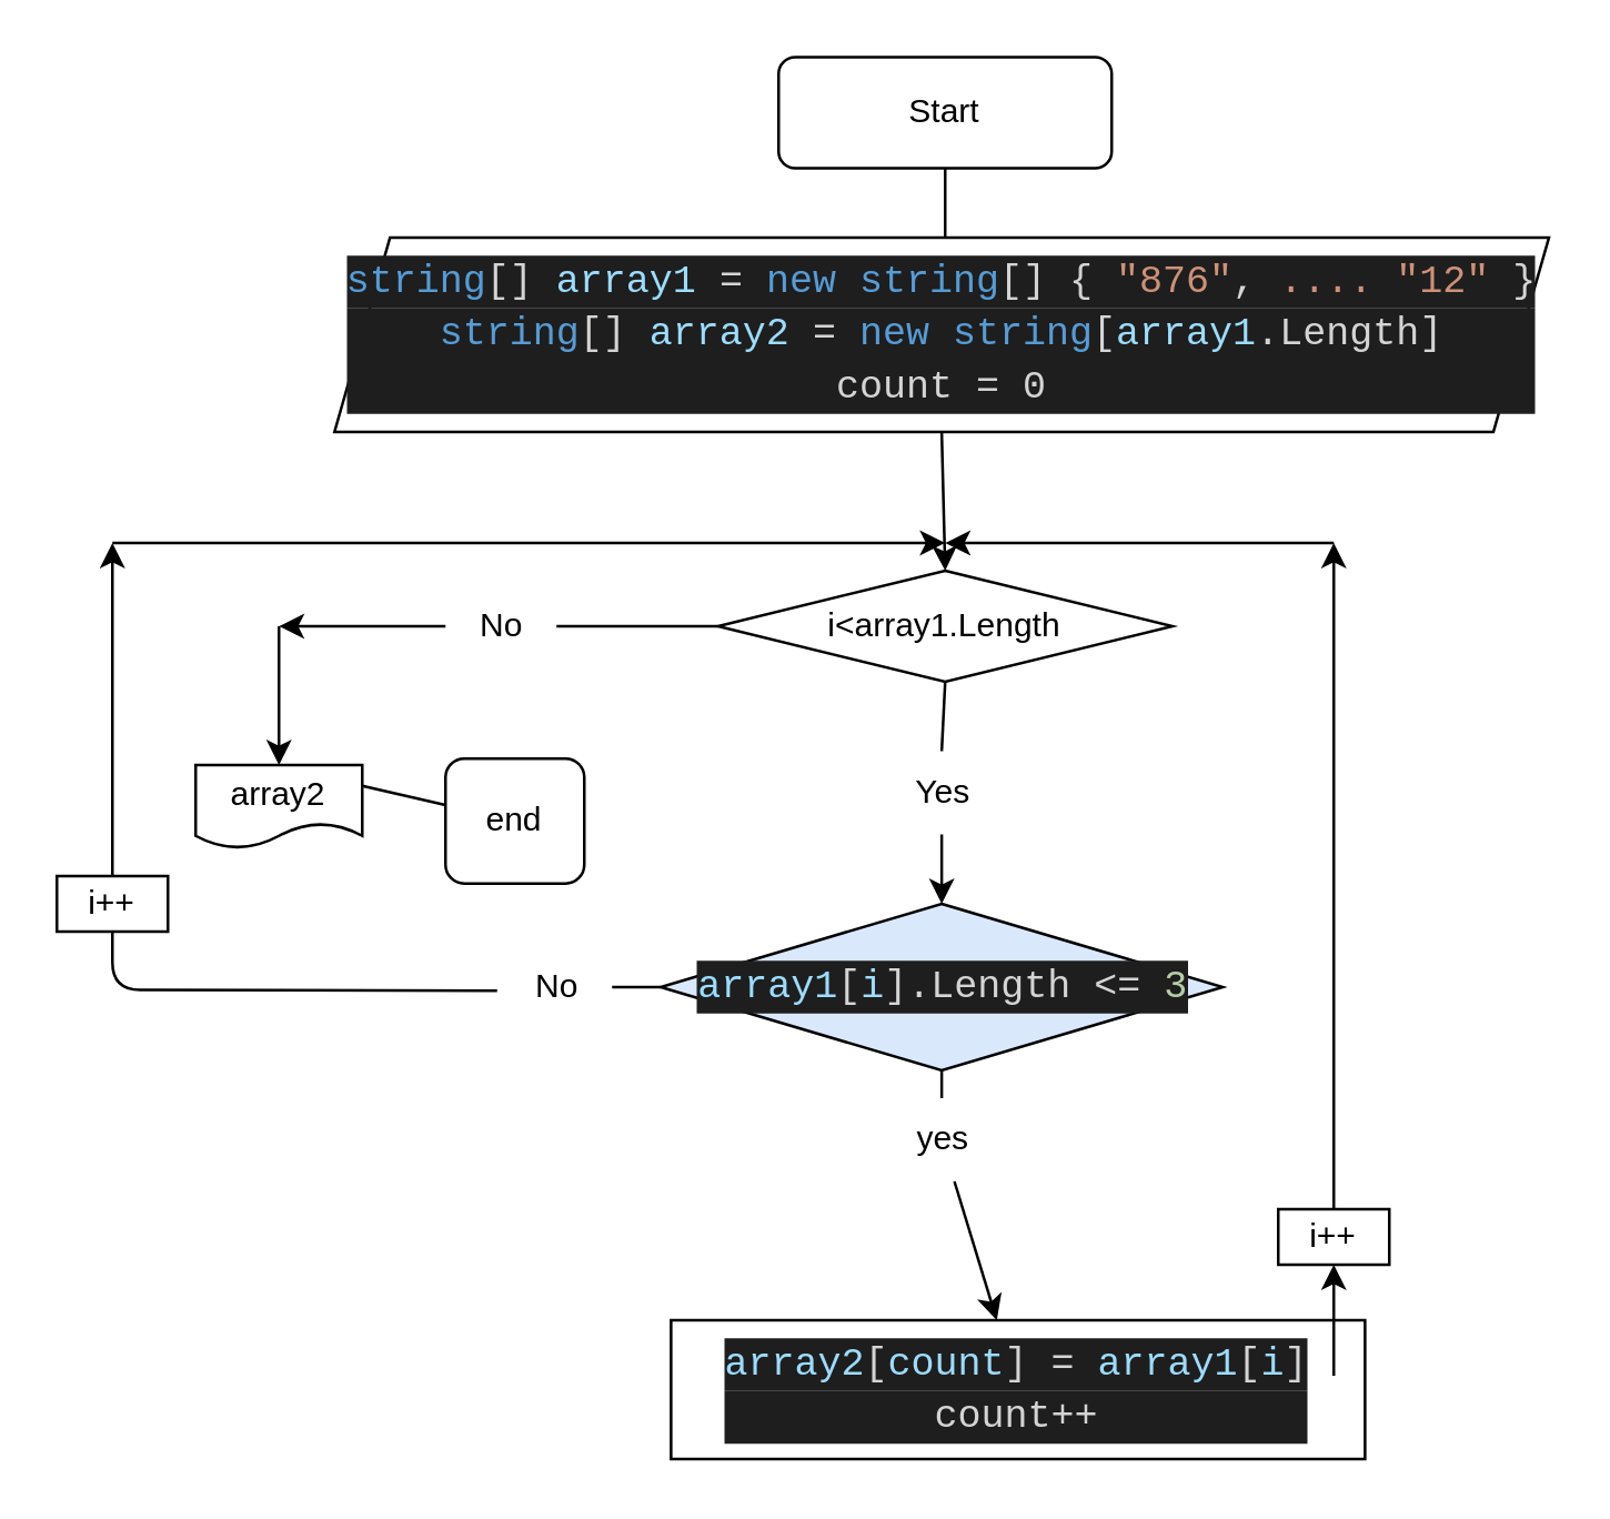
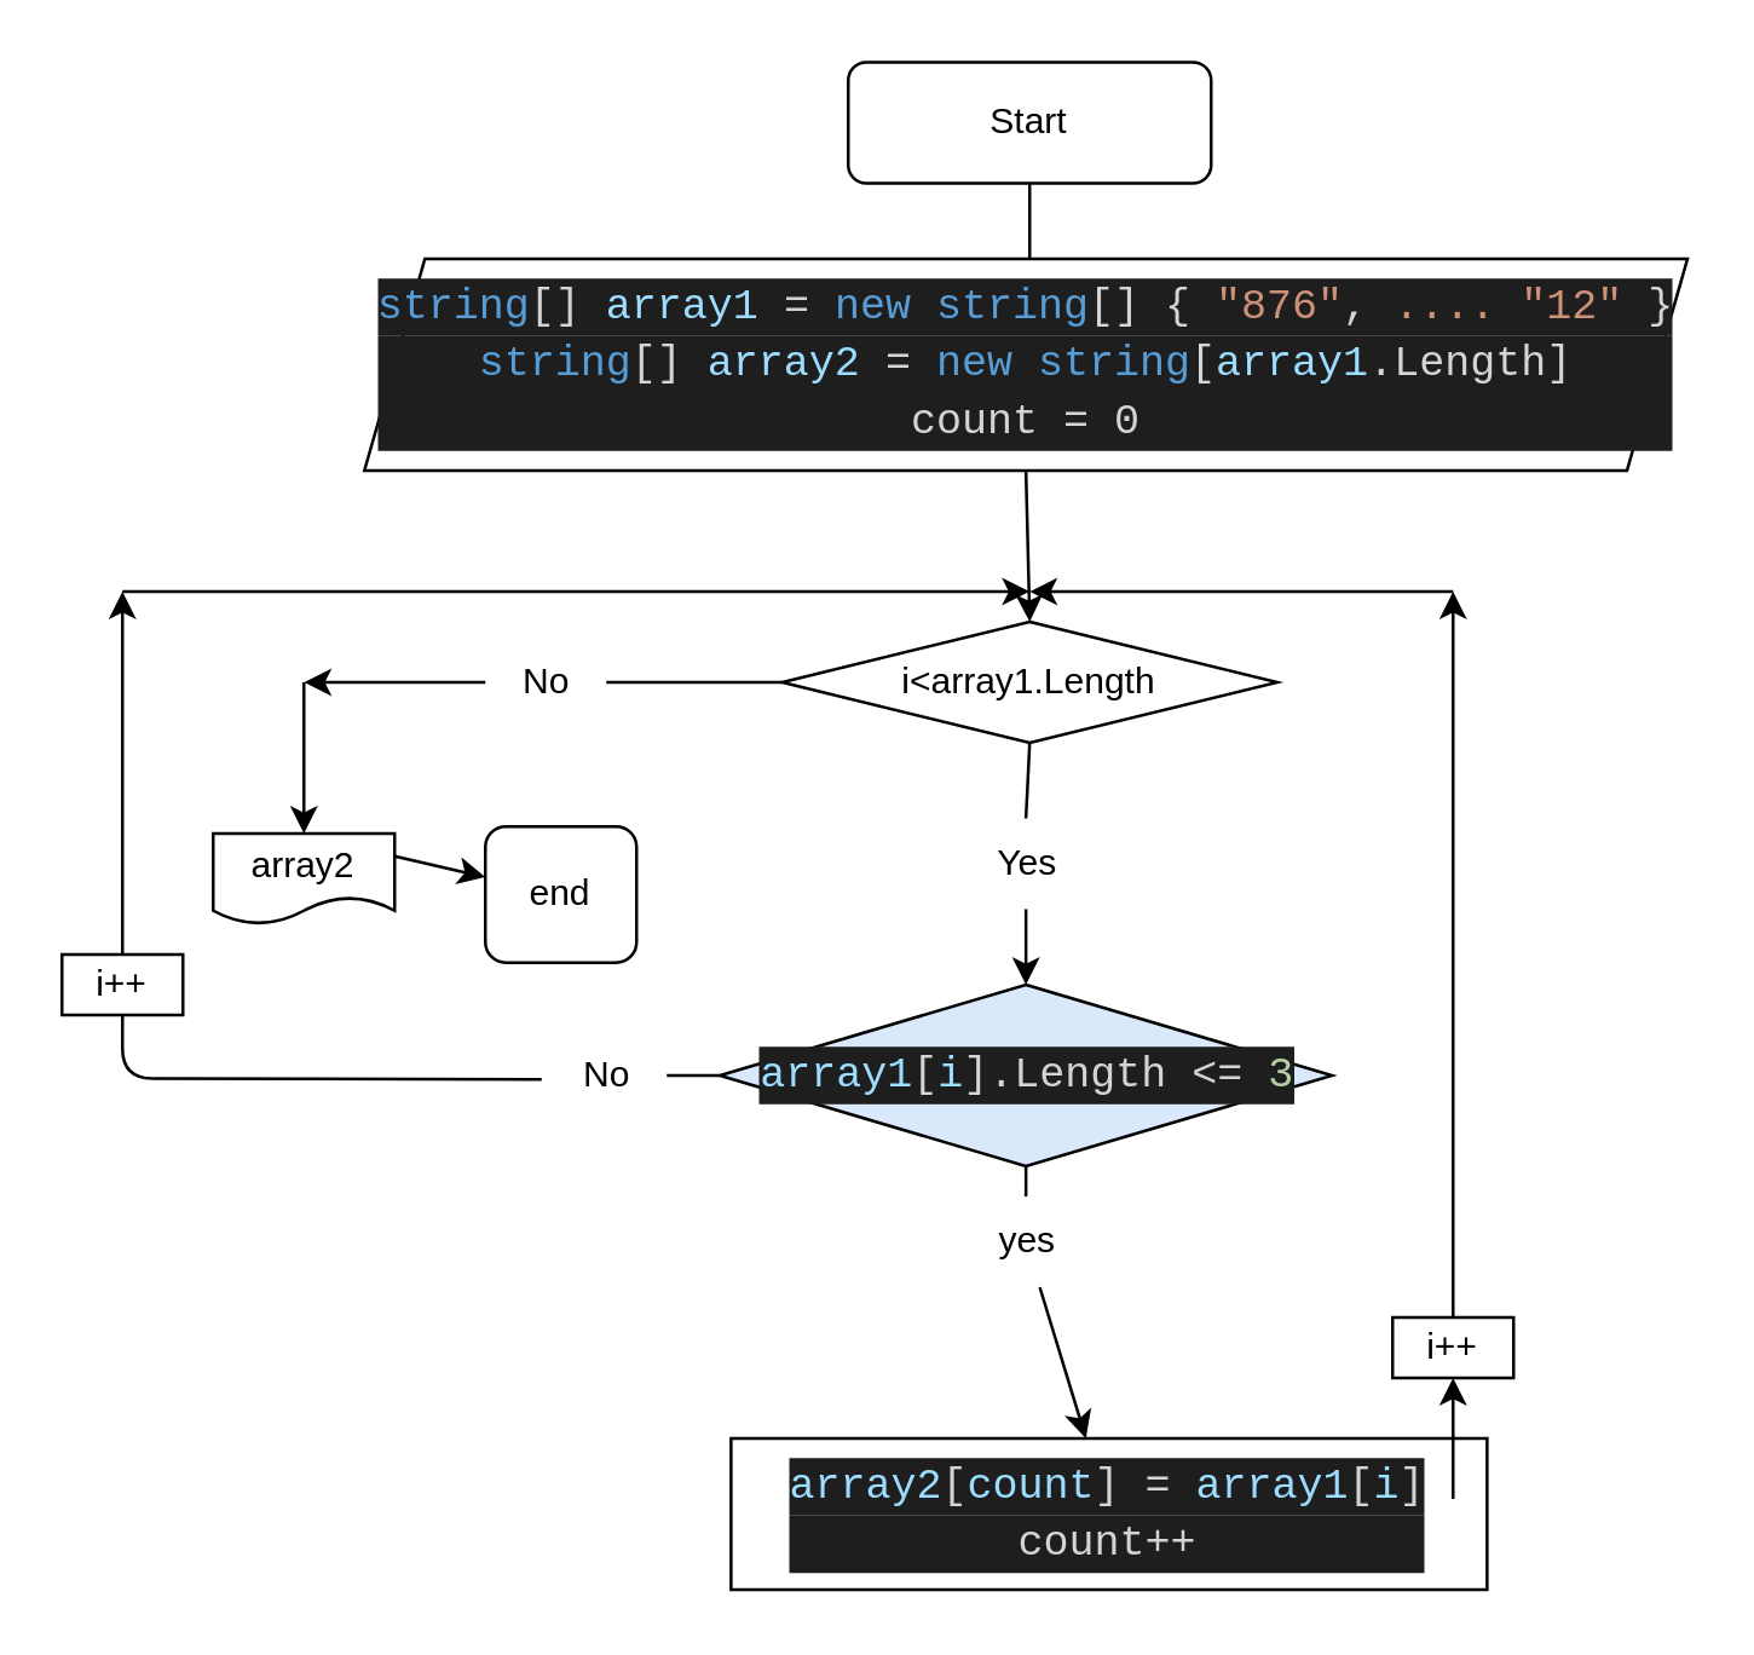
  <mxCell id="0" />
  <mxCell id="1" parent="0" />
  <mxCell id="2" style="edgeStyle=none;html=1;exitX=0.5;exitY=1;exitDx=0;exitDy=0;" edge="1" parent="1" source="3"><mxGeometry relative="1" as="geometry"><mxPoint x="340" y="115" as="targetPoint" /></mxGeometry></mxCell>
  <mxCell id="3" value="Start" style="rounded=1;whiteSpace=wrap;html=1;" vertex="1" parent="1"><mxGeometry x="280" y="20" width="120" height="40" as="geometry" /></mxCell>
  <mxCell id="4" style="edgeStyle=none;html=1;exitX=0.5;exitY=1;exitDx=0;exitDy=0;entryX=0.5;entryY=0;entryDx=0;entryDy=0;" edge="1" parent="1" source="5" target="19"><mxGeometry relative="1" as="geometry"><mxPoint x="339" y="175" as="targetPoint" /></mxGeometry></mxCell>
  <mxCell id="5" value="&lt;div style=&quot;background-color: rgb(30, 30, 30); font-family: Consolas, &amp;quot;Courier New&amp;quot;, monospace; font-size: 14px; line-height: 19px;&quot;&gt;&lt;span style=&quot;color: rgb(212, 212, 212);&quot;&gt;&lt;span style=&quot;color: #569cd6;&quot;&gt;string&lt;/span&gt;[] &lt;span style=&quot;color: #9cdcfe;&quot;&gt;array1&lt;/span&gt; = &lt;span style=&quot;color: #569cd6;&quot;&gt;new&lt;/span&gt; &lt;span style=&quot;color: #569cd6;&quot;&gt;string&lt;/span&gt;[] { &lt;span style=&quot;color: #ce9178;&quot;&gt;&quot;876&quot;&lt;/span&gt;, &lt;/span&gt;&lt;font color=&quot;#ce9178&quot;&gt;....&lt;/font&gt;&lt;font color=&quot;#d4d4d4&quot;&gt;&amp;nbsp;&lt;/font&gt;&lt;span style=&quot;color: rgb(206, 145, 120);&quot;&gt;&quot;12&quot;&lt;/span&gt;&lt;font color=&quot;#d4d4d4&quot;&gt; }&lt;/font&gt;&lt;/div&gt;&lt;div style=&quot;background-color: rgb(30, 30, 30); font-family: Consolas, &amp;quot;Courier New&amp;quot;, monospace; font-size: 14px; line-height: 19px;&quot;&gt;&lt;div style=&quot;color: rgb(212, 212, 212); line-height: 19px;&quot;&gt;&lt;span style=&quot;color: #569cd6;&quot;&gt;string&lt;/span&gt;[] &lt;span style=&quot;color: #9cdcfe;&quot;&gt;array2&lt;/span&gt; = &lt;span style=&quot;color: #569cd6;&quot;&gt;new&lt;/span&gt; &lt;span style=&quot;color: #569cd6;&quot;&gt;string&lt;/span&gt;[&lt;span style=&quot;color: #9cdcfe;&quot;&gt;array1&lt;/span&gt;.Length]&lt;/div&gt;&lt;div style=&quot;color: rgb(212, 212, 212); line-height: 19px;&quot;&gt;count = 0&lt;/div&gt;&lt;/div&gt;" style="shape=parallelogram;perimeter=parallelogramPerimeter;whiteSpace=wrap;html=1;fixedSize=1;" vertex="1" parent="1"><mxGeometry x="120" y="85" width="437.5" height="70" as="geometry" /></mxCell>
  <mxCell id="6" style="edgeStyle=none;html=1;startArrow=none;" edge="1" parent="1" source="11" target="13"><mxGeometry relative="1" as="geometry"><mxPoint x="340" y="385" as="targetPoint" /></mxGeometry></mxCell>
  <mxCell id="7" value="&lt;div style=&quot;color: rgb(212, 212, 212); background-color: rgb(30, 30, 30); font-family: Consolas, &amp;quot;Courier New&amp;quot;, monospace; font-size: 14px; line-height: 19px;&quot;&gt;&lt;span style=&quot;color: #9cdcfe;&quot;&gt;array1&lt;/span&gt;[&lt;span style=&quot;color: #9cdcfe;&quot;&gt;i&lt;/span&gt;].Length &amp;lt;= &lt;span style=&quot;color: #b5cea8;&quot;&gt;3&lt;/span&gt;&lt;/div&gt;" style="rhombus;whiteSpace=wrap;html=1;fillColor=#dae8fc;" vertex="1" parent="1"><mxGeometry x="237.5" y="325" width="202.5" height="60" as="geometry" /></mxCell>
  <mxCell id="8" value="" style="edgeStyle=none;html=1;exitX=0;exitY=0.5;exitDx=0;exitDy=0;endArrow=none;" edge="1" parent="1" source="7" target="9"><mxGeometry relative="1" as="geometry"><mxPoint x="180" y="245" as="targetPoint" /><mxPoint x="237.5" y="245" as="sourcePoint" /></mxGeometry></mxCell>
  <mxCell id="9" value="No" style="text;html=1;align=center;verticalAlign=middle;resizable=0;points=[];autosize=1;strokeColor=none;fillColor=none;" vertex="1" parent="1"><mxGeometry x="180" y="340" width="40" height="30" as="geometry" /></mxCell>
  <mxCell id="10" value="" style="edgeStyle=none;html=1;exitX=0.5;exitY=1;exitDx=0;exitDy=0;endArrow=none;" edge="1" parent="1" source="7" target="11"><mxGeometry relative="1" as="geometry"><mxPoint x="500" y="245" as="targetPoint" /><mxPoint x="440" y="245" as="sourcePoint" /></mxGeometry></mxCell>
  <mxCell id="11" value="yes" style="text;html=1;align=center;verticalAlign=middle;resizable=0;points=[];autosize=1;strokeColor=none;fillColor=none;" vertex="1" parent="1"><mxGeometry x="318.75" y="395" width="40" height="30" as="geometry" /></mxCell>
  <mxCell id="12" style="edgeStyle=none;html=1;exitX=1;exitY=0.5;exitDx=0;exitDy=0;" edge="1" parent="1" source="13"><mxGeometry relative="1" as="geometry"><mxPoint x="480" y="495" as="targetPoint" /></mxGeometry></mxCell>
  <mxCell id="13" value="&lt;div style=&quot;color: rgb(212, 212, 212); background-color: rgb(30, 30, 30); font-family: Consolas, &amp;quot;Courier New&amp;quot;, monospace; font-size: 14px; line-height: 19px;&quot;&gt;&lt;span style=&quot;color: #9cdcfe;&quot;&gt;array2&lt;/span&gt;[&lt;span style=&quot;color: #9cdcfe;&quot;&gt;count&lt;/span&gt;] = &lt;span style=&quot;color: #9cdcfe;&quot;&gt;array1&lt;/span&gt;[&lt;span style=&quot;color: #9cdcfe;&quot;&gt;i&lt;/span&gt;]&lt;/div&gt;&lt;div style=&quot;color: rgb(212, 212, 212); background-color: rgb(30, 30, 30); font-family: Consolas, &amp;quot;Courier New&amp;quot;, monospace; font-size: 14px; line-height: 19px;&quot;&gt;count++&lt;/div&gt;" style="rounded=0;whiteSpace=wrap;html=1;" vertex="1" parent="1"><mxGeometry x="241.25" y="475" width="250" height="50" as="geometry" /></mxCell>
  <mxCell id="14" value="" style="endArrow=classic;html=1;startArrow=none;" edge="1" parent="1" source="15"><mxGeometry width="50" height="50" relative="1" as="geometry"><mxPoint x="480" y="365" as="sourcePoint" /><mxPoint x="480" y="195" as="targetPoint" /></mxGeometry></mxCell>
  <mxCell id="15" value="i++" style="rounded=0;whiteSpace=wrap;html=1;" vertex="1" parent="1"><mxGeometry x="460" y="435" width="40" height="20" as="geometry" /></mxCell>
  <mxCell id="16" value="" style="endArrow=classic;html=1;entryX=0.5;entryY=1;entryDx=0;entryDy=0;" edge="1" parent="1" target="15"><mxGeometry width="50" height="50" relative="1" as="geometry"><mxPoint x="480" y="495" as="sourcePoint" /><mxPoint x="530" y="445" as="targetPoint" /></mxGeometry></mxCell>
  <mxCell id="17" style="edgeStyle=none;html=1;exitX=0;exitY=0.5;exitDx=0;exitDy=0;startArrow=none;" edge="1" parent="1" source="22"><mxGeometry relative="1" as="geometry"><mxPoint x="100" y="225" as="targetPoint" /></mxGeometry></mxCell>
  <mxCell id="18" style="edgeStyle=none;html=1;exitX=0.5;exitY=1;exitDx=0;exitDy=0;entryX=0.5;entryY=0;entryDx=0;entryDy=0;startArrow=none;" edge="1" parent="1" source="31" target="7"><mxGeometry relative="1" as="geometry" /></mxCell>
  <mxCell id="19" value="i&amp;lt;array1.Length" style="rhombus;whiteSpace=wrap;html=1;" vertex="1" parent="1"><mxGeometry x="258.13" y="205" width="163.75" height="40" as="geometry" /></mxCell>
  <mxCell id="20" value="" style="endArrow=classic;html=1;" edge="1" parent="1"><mxGeometry width="50" height="50" relative="1" as="geometry"><mxPoint x="100" y="225" as="sourcePoint" /><mxPoint x="100" y="275" as="targetPoint" /></mxGeometry></mxCell>
  <mxCell id="21" value="" style="edgeStyle=none;html=1;exitX=0;exitY=0.5;exitDx=0;exitDy=0;endArrow=none;" edge="1" parent="1" source="19" target="22"><mxGeometry relative="1" as="geometry"><mxPoint x="100" y="225" as="targetPoint" /><mxPoint x="258.13" y="225" as="sourcePoint" /></mxGeometry></mxCell>
  <mxCell id="22" value="No" style="text;html=1;align=center;verticalAlign=middle;resizable=0;points=[];autosize=1;strokeColor=none;fillColor=none;" vertex="1" parent="1"><mxGeometry x="160" y="210" width="40" height="30" as="geometry" /></mxCell>
- <mxCell id="23" style="edgeStyle=none;html=1;exitX=1;exitY=0.25;exitDx=0;exitDy=0;endArrow=none;" edge="1" parent="1" source="24" target="25"><mxGeometry relative="1" as="geometry"><mxPoint x="160" y="282.667" as="targetPoint" /></mxGeometry></mxCell>
+ <mxCell id="23" style="edgeStyle=none;html=1;exitX=1;exitY=0.25;exitDx=0;exitDy=0;" edge="1" parent="1" source="24" target="25"><mxGeometry relative="1" as="geometry"><mxPoint x="160" y="282.667" as="targetPoint" /></mxGeometry></mxCell>
  <mxCell id="24" value="array2" style="shape=document;whiteSpace=wrap;html=1;boundedLbl=1;" vertex="1" parent="1"><mxGeometry x="70" y="275" width="60" height="30" as="geometry" /></mxCell>
  <mxCell id="25" value="end" style="rounded=1;whiteSpace=wrap;html=1;" vertex="1" parent="1"><mxGeometry x="160" y="272.67" width="50" height="45" as="geometry" /></mxCell>
  <mxCell id="26" value="" style="endArrow=classic;html=1;exitX=-0.035;exitY=0.542;exitDx=0;exitDy=0;exitPerimeter=0;" edge="1" parent="1" source="9"><mxGeometry width="50" height="50" relative="1" as="geometry"><mxPoint x="150" y="235" as="sourcePoint" /><mxPoint x="40" y="195" as="targetPoint" /><Array as="points"><mxPoint x="40" y="356" /></Array></mxGeometry></mxCell>
  <mxCell id="27" value="" style="endArrow=classic;html=1;" edge="1" parent="1"><mxGeometry width="50" height="50" relative="1" as="geometry"><mxPoint x="40" y="195" as="sourcePoint" /><mxPoint x="340" y="195" as="targetPoint" /></mxGeometry></mxCell>
  <mxCell id="28" value="i++" style="rounded=0;whiteSpace=wrap;html=1;" vertex="1" parent="1"><mxGeometry x="20" y="315" width="40" height="20" as="geometry" /></mxCell>
  <mxCell id="29" value="" style="endArrow=classic;html=1;" edge="1" parent="1"><mxGeometry width="50" height="50" relative="1" as="geometry"><mxPoint x="480" y="195" as="sourcePoint" /><mxPoint x="340" y="195" as="targetPoint" /></mxGeometry></mxCell>
  <mxCell id="30" value="" style="edgeStyle=none;html=1;exitX=0.5;exitY=1;exitDx=0;exitDy=0;entryX=0.5;entryY=0;entryDx=0;entryDy=0;endArrow=none;" edge="1" parent="1" source="19" target="31"><mxGeometry relative="1" as="geometry"><mxPoint x="340.005" y="245" as="sourcePoint" /><mxPoint x="338.75" y="325" as="targetPoint" /></mxGeometry></mxCell>
  <mxCell id="31" value="Yes" style="text;html=1;align=center;verticalAlign=middle;resizable=0;points=[];autosize=1;strokeColor=none;fillColor=none;" vertex="1" parent="1"><mxGeometry x="318.75" y="270" width="40" height="30" as="geometry" /></mxCell>
